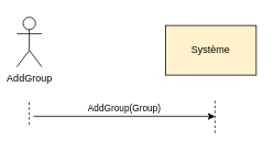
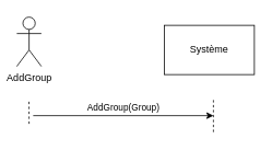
  <mxCell id="0" />
  <mxCell id="1" parent="0" />
  <mxCell id="2" value="AddGroup" style="shape=umlActor;verticalLabelPosition=bottom;labelBackgroundColor=#ffffff;verticalAlign=top;html=1;outlineConnect=0;" parent="1" vertex="1"><mxGeometry x="20" y="20" width="30" height="60" as="geometry" /></mxCell>
  <mxCell id="3" value="AddGroup(Group)" style="endArrow=classic;html=1;" parent="1" edge="1"><mxGeometry y="10" width="50" height="50" relative="1" as="geometry"><mxPoint x="40" y="140" as="sourcePoint" /><mxPoint x="260" y="140" as="targetPoint" /><mxPoint as="offset" /></mxGeometry></mxCell>
- <mxCell id="4" value="Système" style="rounded=0;whiteSpace=wrap;html=1;fillColor=#fff2cc;" parent="1" vertex="1"><mxGeometry x="200" y="30" width="110" height="60" as="geometry" /></mxCell>
+ <mxCell id="4" value="Système" style="rounded=0;whiteSpace=wrap;html=1;" parent="1" vertex="1"><mxGeometry x="200" y="30" width="110" height="60" as="geometry" /></mxCell>
  <mxCell id="5" value="" style="endArrow=none;dashed=1;html=1;" parent="1" edge="1"><mxGeometry width="50" height="50" relative="1" as="geometry"><mxPoint x="260" y="160" as="sourcePoint" /><mxPoint x="260" y="120" as="targetPoint" /></mxGeometry></mxCell>
  <mxCell id="6" value="" style="endArrow=none;dashed=1;html=1;" parent="1" edge="1"><mxGeometry width="50" height="50" relative="1" as="geometry"><mxPoint x="35" y="150" as="sourcePoint" /><mxPoint x="34.88" y="120" as="targetPoint" /></mxGeometry></mxCell>
